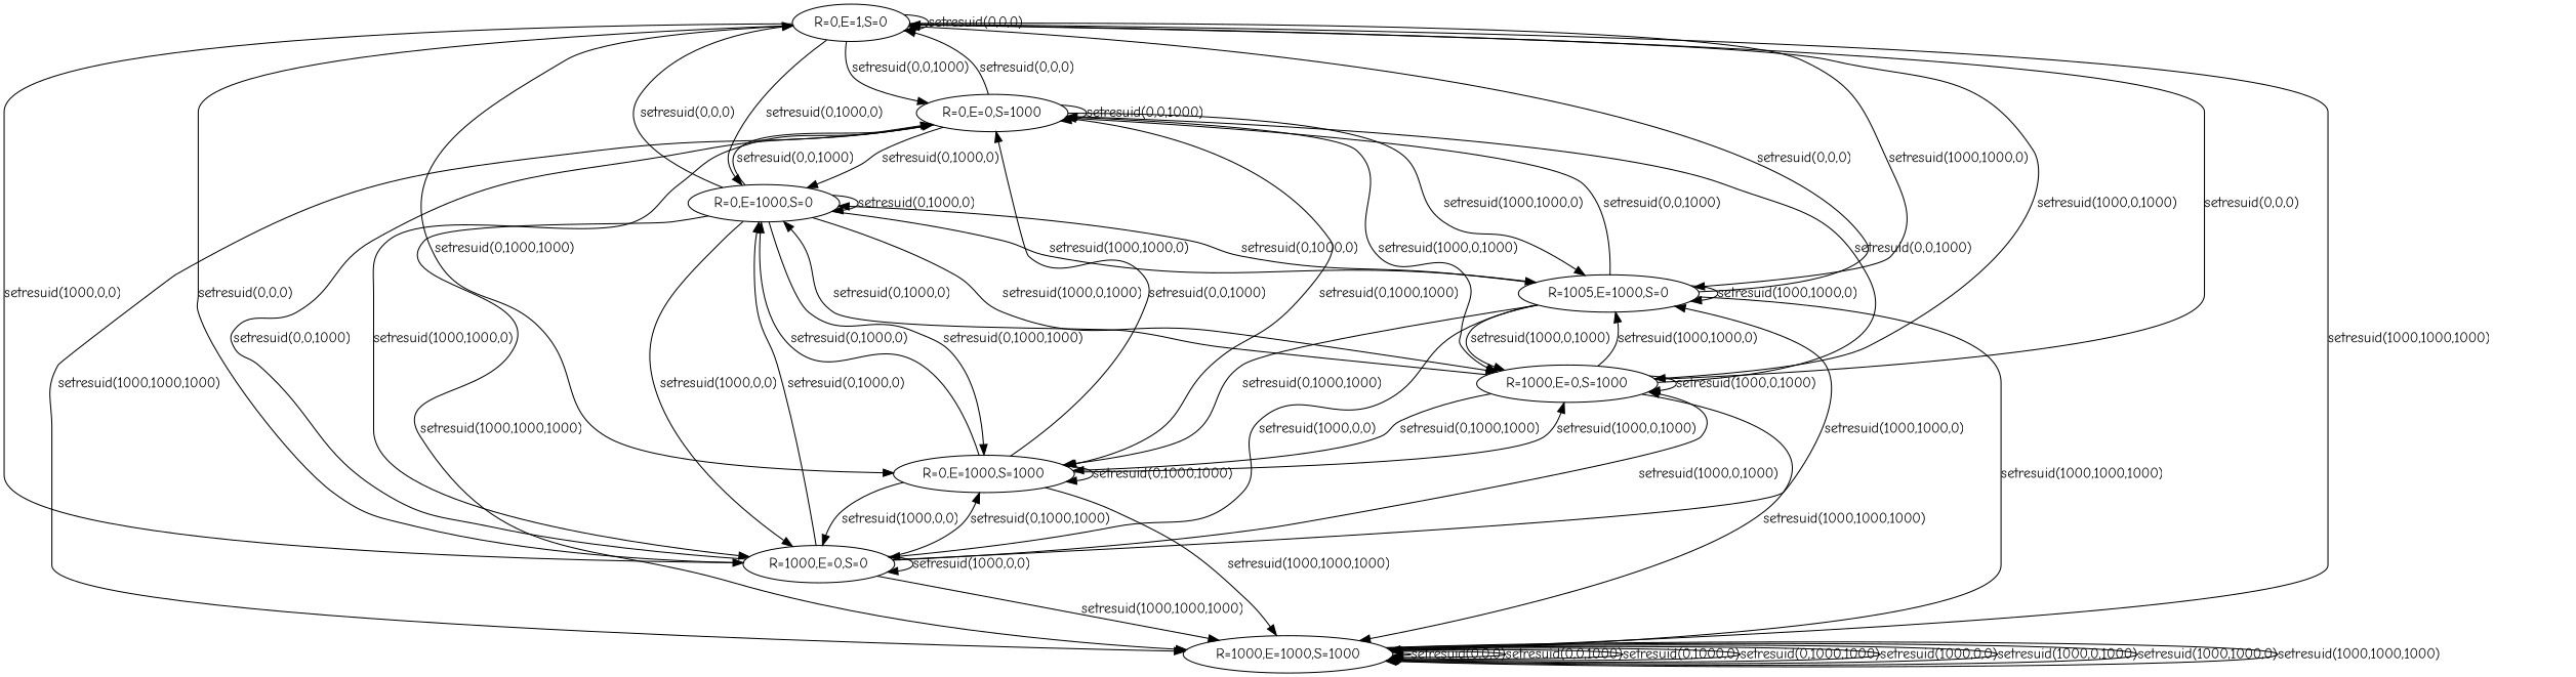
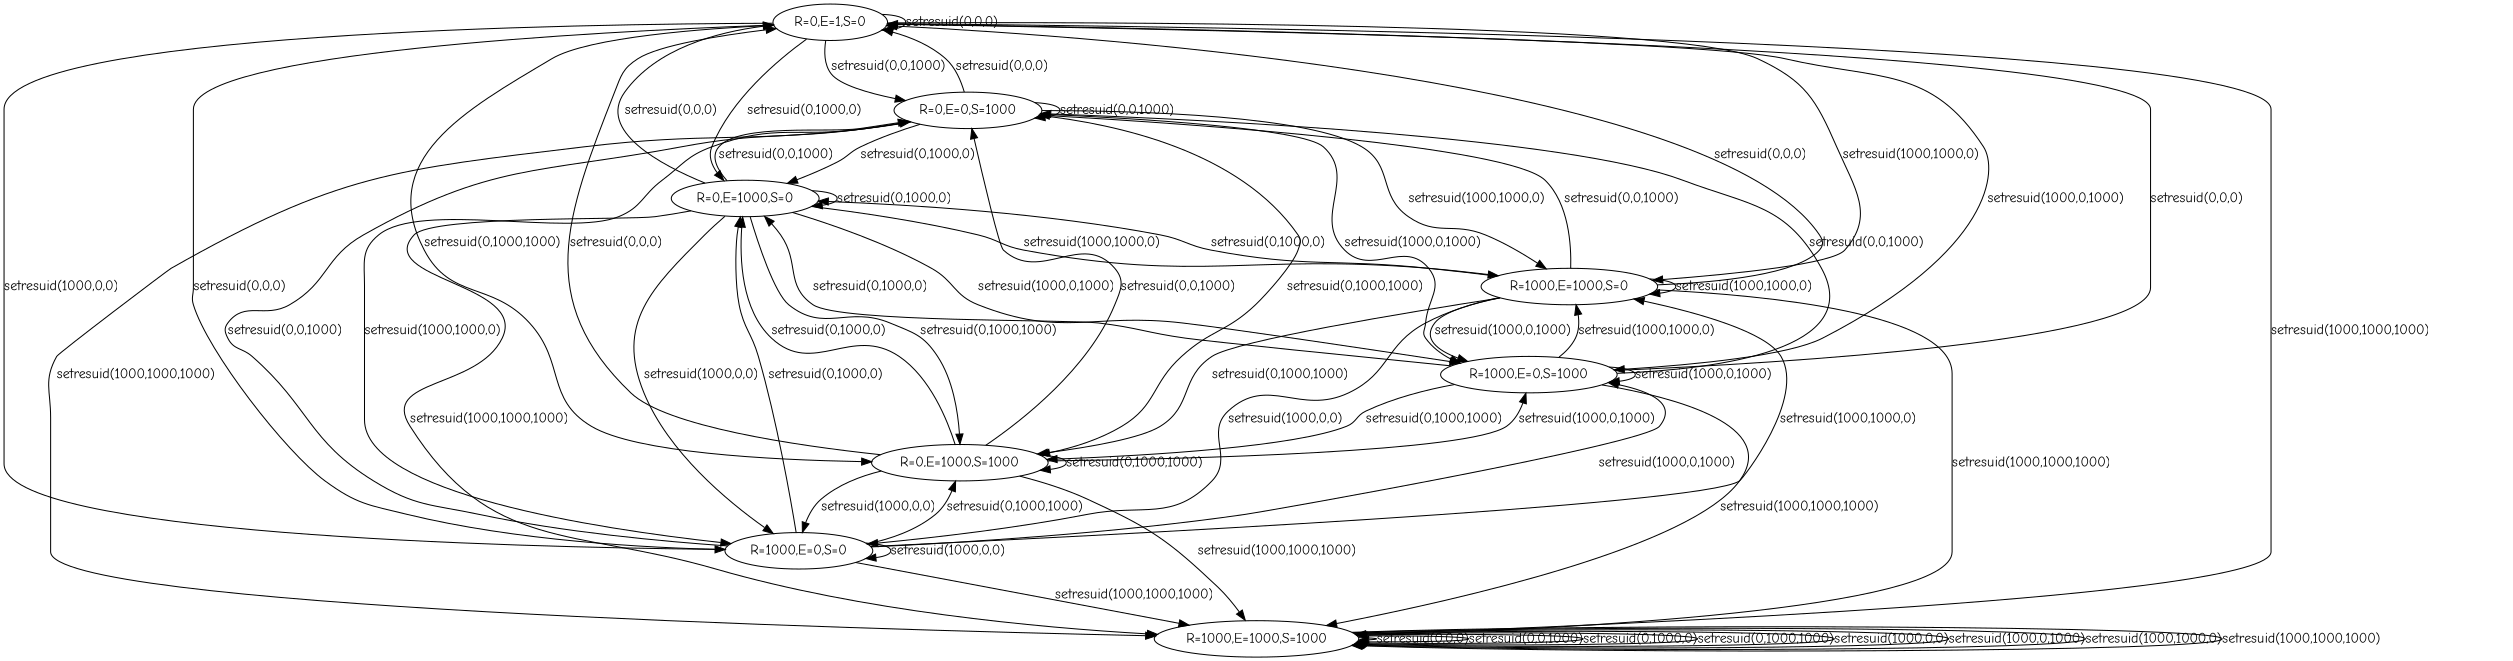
  digraph {
    fontname="Comic Neue"
    node [fontname="Comic Neue"]
    edge [fontname="Comic Neue"]
    n1 [label="R=0,E=1,S=0"]
    "R=0,E=0,S=1000"
    "R=0,E=1000,S=0"
    "R=0,E=1000,S=1000"
    "R=1000,E=0,S=0"
    "R=1000,E=0,S=1000"
-   "R=1000,E=1000,S=0" [label="R=1005,E=1000,S=0"]
+   "R=1000,E=1000,S=0"
    "R=1000,E=1000,S=1000"
    n1 -> n1 [label="setresuid(0,0,0)"]
    n1 -> "R=0,E=0,S=1000" [label="setresuid(0,0,1000)"]
    n1 -> "R=0,E=1000,S=0" [label="setresuid(0,1000,0)"]
    n1 -> "R=0,E=1000,S=1000" [label="setresuid(0,1000,1000)"]
    n1 -> "R=1000,E=0,S=0" [label="setresuid(1000,0,0)"]
    n1 -> "R=1000,E=0,S=1000" [label="setresuid(1000,0,1000)"]
    n1 -> "R=1000,E=1000,S=0" [label="setresuid(1000,1000,0)"]
    n1 -> "R=1000,E=1000,S=1000" [label="setresuid(1000,1000,1000)"]
    "R=0,E=0,S=1000" -> n1 [label="setresuid(0,0,0)"]
    "R=0,E=0,S=1000" -> "R=0,E=0,S=1000" [label="setresuid(0,0,1000)"]
    "R=0,E=0,S=1000" -> "R=0,E=1000,S=0" [label="setresuid(0,1000,0)"]
    "R=0,E=0,S=1000" -> "R=0,E=1000,S=1000" [label="setresuid(0,1000,1000)"]
    "R=0,E=0,S=1000" -> "R=1000,E=0,S=0" [label="setresuid(1000,1000,0)"]
    "R=0,E=0,S=1000" -> "R=1000,E=0,S=1000" [label="setresuid(1000,0,1000)"]
    "R=0,E=0,S=1000" -> "R=1000,E=1000,S=0" [label="setresuid(1000,1000,0)"]
    "R=0,E=0,S=1000" -> "R=1000,E=1000,S=1000" [label="setresuid(1000,1000,1000)"]
    "R=0,E=1000,S=0" -> n1 [label="setresuid(0,0,0)"]
    "R=0,E=1000,S=0" -> "R=0,E=0,S=1000" [label="setresuid(0,0,1000)"]
    "R=0,E=1000,S=0" -> "R=0,E=1000,S=0" [label="setresuid(0,1000,0)"]
    "R=0,E=1000,S=0" -> "R=0,E=1000,S=1000" [label="setresuid(0,1000,1000)"]
    "R=0,E=1000,S=0" -> "R=1000,E=0,S=0" [label="setresuid(1000,0,0)"]
    "R=0,E=1000,S=0" -> "R=1000,E=0,S=1000" [label="setresuid(1000,0,1000)"]
    "R=0,E=1000,S=0" -> "R=1000,E=1000,S=0" [label="setresuid(1000,1000,0)"]
    "R=0,E=1000,S=0" -> "R=1000,E=1000,S=1000" [label="setresuid(1000,1000,1000)"]
+   "R=0,E=1000,S=1000" -> n1 [label="setresuid(0,0,0)"]
    "R=0,E=1000,S=1000" -> "R=0,E=0,S=1000" [label="setresuid(0,0,1000)"]
    "R=0,E=1000,S=1000" -> "R=0,E=1000,S=0" [label="setresuid(0,1000,0)"]
    "R=0,E=1000,S=1000" -> "R=0,E=1000,S=1000" [label="setresuid(0,1000,1000)"]
    "R=0,E=1000,S=1000" -> "R=1000,E=0,S=0" [label="setresuid(1000,0,0)"]
    "R=0,E=1000,S=1000" -> "R=1000,E=0,S=1000" [label="setresuid(1000,0,1000)"]
    "R=0,E=1000,S=1000" -> "R=1000,E=1000,S=1000" [label="setresuid(1000,1000,1000)"]
    "R=1000,E=0,S=0" -> n1 [label="setresuid(0,0,0)"]
    "R=1000,E=0,S=0" -> "R=0,E=0,S=1000" [label="setresuid(0,0,1000)"]
    "R=1000,E=0,S=0" -> "R=0,E=1000,S=0" [label="setresuid(0,1000,0)"]
    "R=1000,E=0,S=0" -> "R=0,E=1000,S=1000" [label="setresuid(0,1000,1000)"]
    "R=1000,E=0,S=0" -> "R=1000,E=0,S=0" [label="setresuid(1000,0,0)"]
    "R=1000,E=0,S=0" -> "R=1000,E=0,S=1000" [label="setresuid(1000,0,1000)"]
    "R=1000,E=0,S=0" -> "R=1000,E=1000,S=0" [label="setresuid(1000,1000,0)"]
    "R=1000,E=0,S=0" -> "R=1000,E=1000,S=1000" [label="setresuid(1000,1000,1000)"]
    "R=1000,E=0,S=1000" -> n1 [label="setresuid(0,0,0)"]
    "R=1000,E=0,S=1000" -> "R=0,E=0,S=1000" [label="setresuid(0,0,1000)"]
    "R=1000,E=0,S=1000" -> "R=0,E=1000,S=0" [label="setresuid(0,1000,0)"]
    "R=1000,E=0,S=1000" -> "R=0,E=1000,S=1000" [label="setresuid(0,1000,1000)"]
    "R=1000,E=0,S=1000" -> "R=1000,E=0,S=1000" [label="setresuid(1000,0,1000)"]
    "R=1000,E=0,S=1000" -> "R=1000,E=1000,S=0" [label="setresuid(1000,1000,0)"]
    "R=1000,E=0,S=1000" -> "R=1000,E=1000,S=1000" [label="setresuid(1000,1000,1000)"]
    "R=1000,E=1000,S=0" -> n1 [label="setresuid(0,0,0)"]
    "R=1000,E=1000,S=0" -> "R=0,E=0,S=1000" [label="setresuid(0,0,1000)"]
    "R=1000,E=1000,S=0" -> "R=0,E=1000,S=0" [label="setresuid(0,1000,0)"]
    "R=1000,E=1000,S=0" -> "R=0,E=1000,S=1000" [label="setresuid(0,1000,1000)"]
    "R=1000,E=1000,S=0" -> "R=1000,E=0,S=0" [label="setresuid(1000,0,0)"]
    "R=1000,E=1000,S=0" -> "R=1000,E=0,S=1000" [label="setresuid(1000,0,1000)"]
    "R=1000,E=1000,S=0" -> "R=1000,E=1000,S=0" [label="setresuid(1000,1000,0)"]
    "R=1000,E=1000,S=0" -> "R=1000,E=1000,S=1000" [label="setresuid(1000,1000,1000)"]
    "R=1000,E=1000,S=1000" -> "R=1000,E=1000,S=1000" [label="setresuid(0,0,0)"]
    "R=1000,E=1000,S=1000" -> "R=1000,E=1000,S=1000" [label="setresuid(0,0,1000)"]
    "R=1000,E=1000,S=1000" -> "R=1000,E=1000,S=1000" [label="setresuid(0,1000,0)"]
    "R=1000,E=1000,S=1000" -> "R=1000,E=1000,S=1000" [label="setresuid(0,1000,1000)"]
    "R=1000,E=1000,S=1000" -> "R=1000,E=1000,S=1000" [label="setresuid(1000,0,0)"]
    "R=1000,E=1000,S=1000" -> "R=1000,E=1000,S=1000" [label="setresuid(1000,0,1000)"]
    "R=1000,E=1000,S=1000" -> "R=1000,E=1000,S=1000" [label="setresuid(1000,1000,0)"]
    "R=1000,E=1000,S=1000" -> "R=1000,E=1000,S=1000" [label="setresuid(1000,1000,1000)"]
  }
